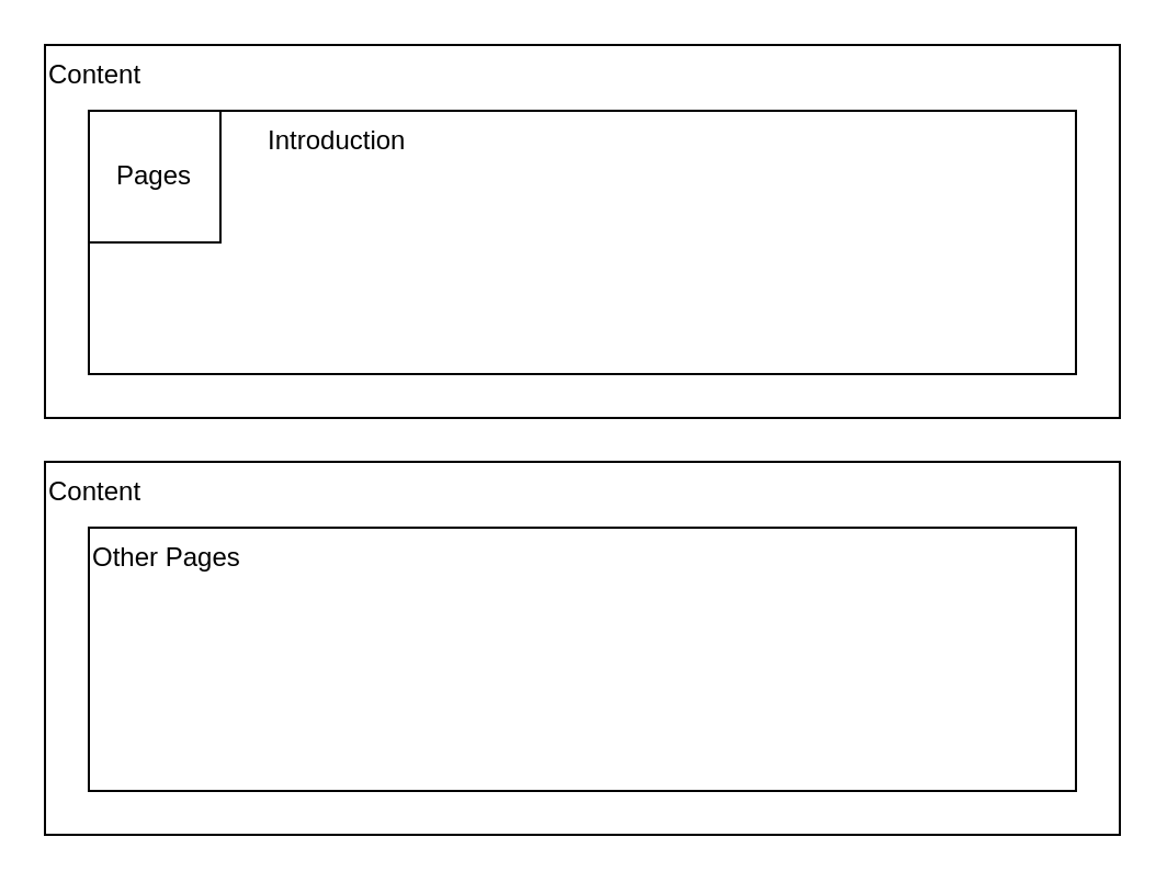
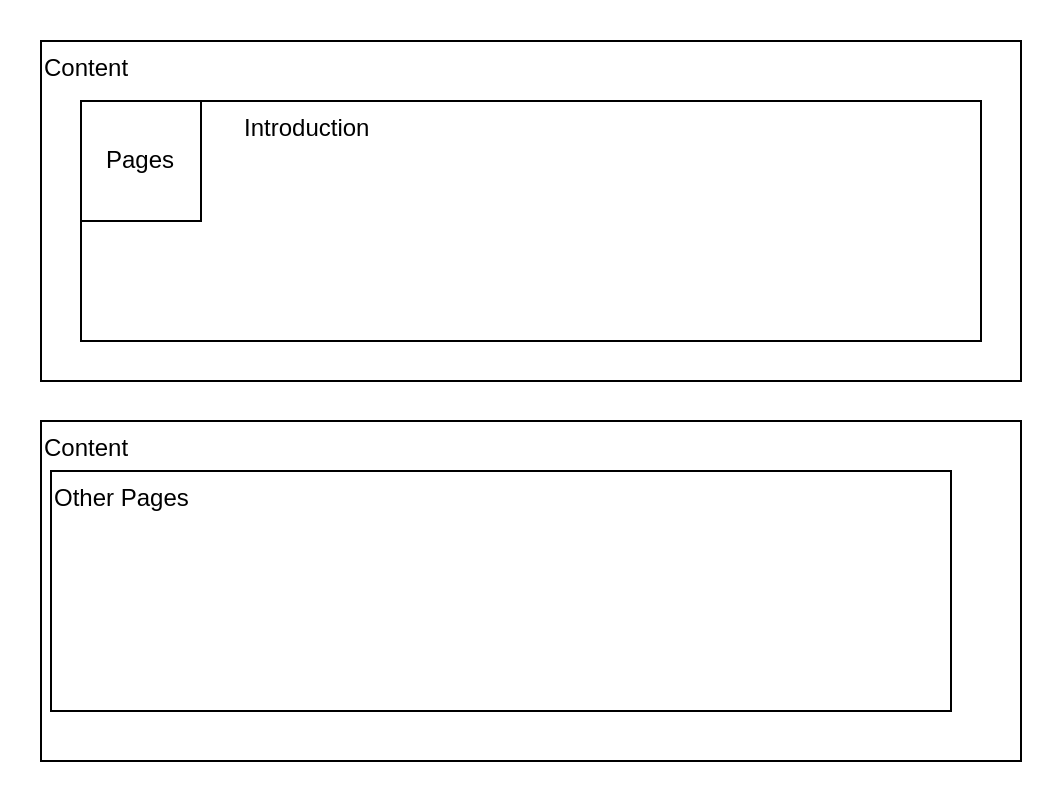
  <mxCell id="0" />
  <mxCell id="1" parent="0" />
  <mxCell id="2" value="Content" style="rounded=0;whiteSpace=wrap;html=1;align=left;verticalAlign=top;spacing=2;" parent="1" vertex="1"><mxGeometry width="490" height="170" as="geometry" x="20" y="20" /></mxCell>
  <mxCell id="3" value="&lt;span style=&quot;white-space: pre;&quot;&gt;&#09;&lt;/span&gt;&lt;span style=&quot;white-space: pre;&quot;&gt;&#09;&lt;/span&gt;&lt;span style=&quot;white-space: pre;&quot;&gt;&#09;&lt;/span&gt;Introduction" style="rounded=0;whiteSpace=wrap;html=1;align=left;verticalAlign=top;" parent="1" vertex="1"><mxGeometry x="40" y="50" width="450" height="120" as="geometry" /></mxCell>
  <mxCell id="4" value="Content" style="rounded=0;whiteSpace=wrap;html=1;align=left;verticalAlign=top;spacing=2;" parent="1" vertex="1"><mxGeometry y="210" width="490" height="170" as="geometry" x="20" /></mxCell>
- <mxCell id="5" value="Other Pages" style="rounded=0;whiteSpace=wrap;html=1;align=left;verticalAlign=top;" parent="1" vertex="1"><mxGeometry x="40" y="240" width="450" height="120" as="geometry" /></mxCell>
+ <mxCell id="5" value="Other Pages" style="rounded=0;whiteSpace=wrap;html=1;align=left;verticalAlign=top;" parent="1" vertex="1"><mxGeometry x="25" y="235" width="450" height="120" as="geometry" /></mxCell>
  <mxCell id="6" value="Pages" style="rounded=0;whiteSpace=wrap;html=1;" vertex="1" parent="1"><mxGeometry x="40" y="50" width="60" height="60" as="geometry" /></mxCell>
